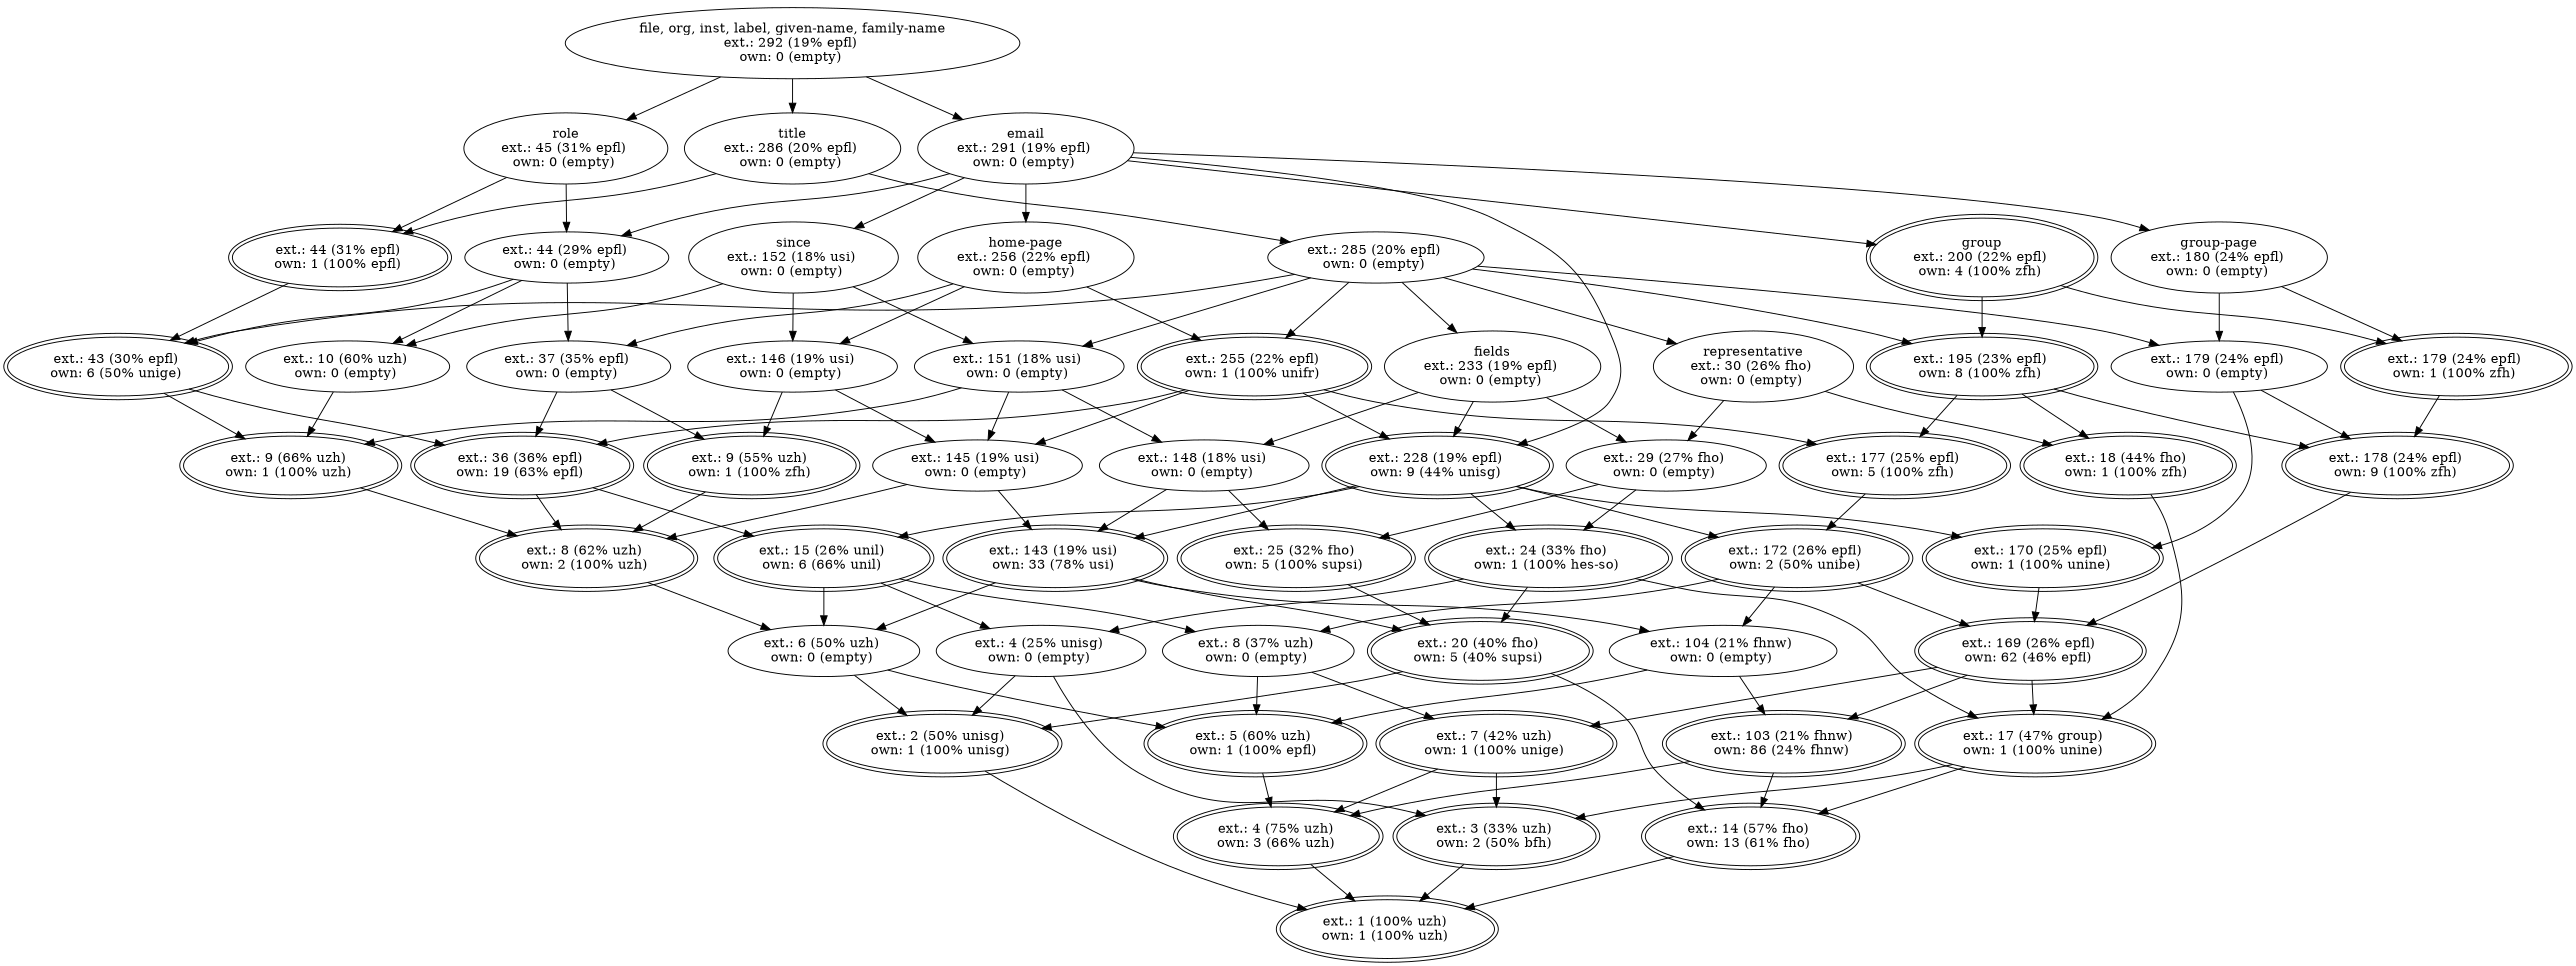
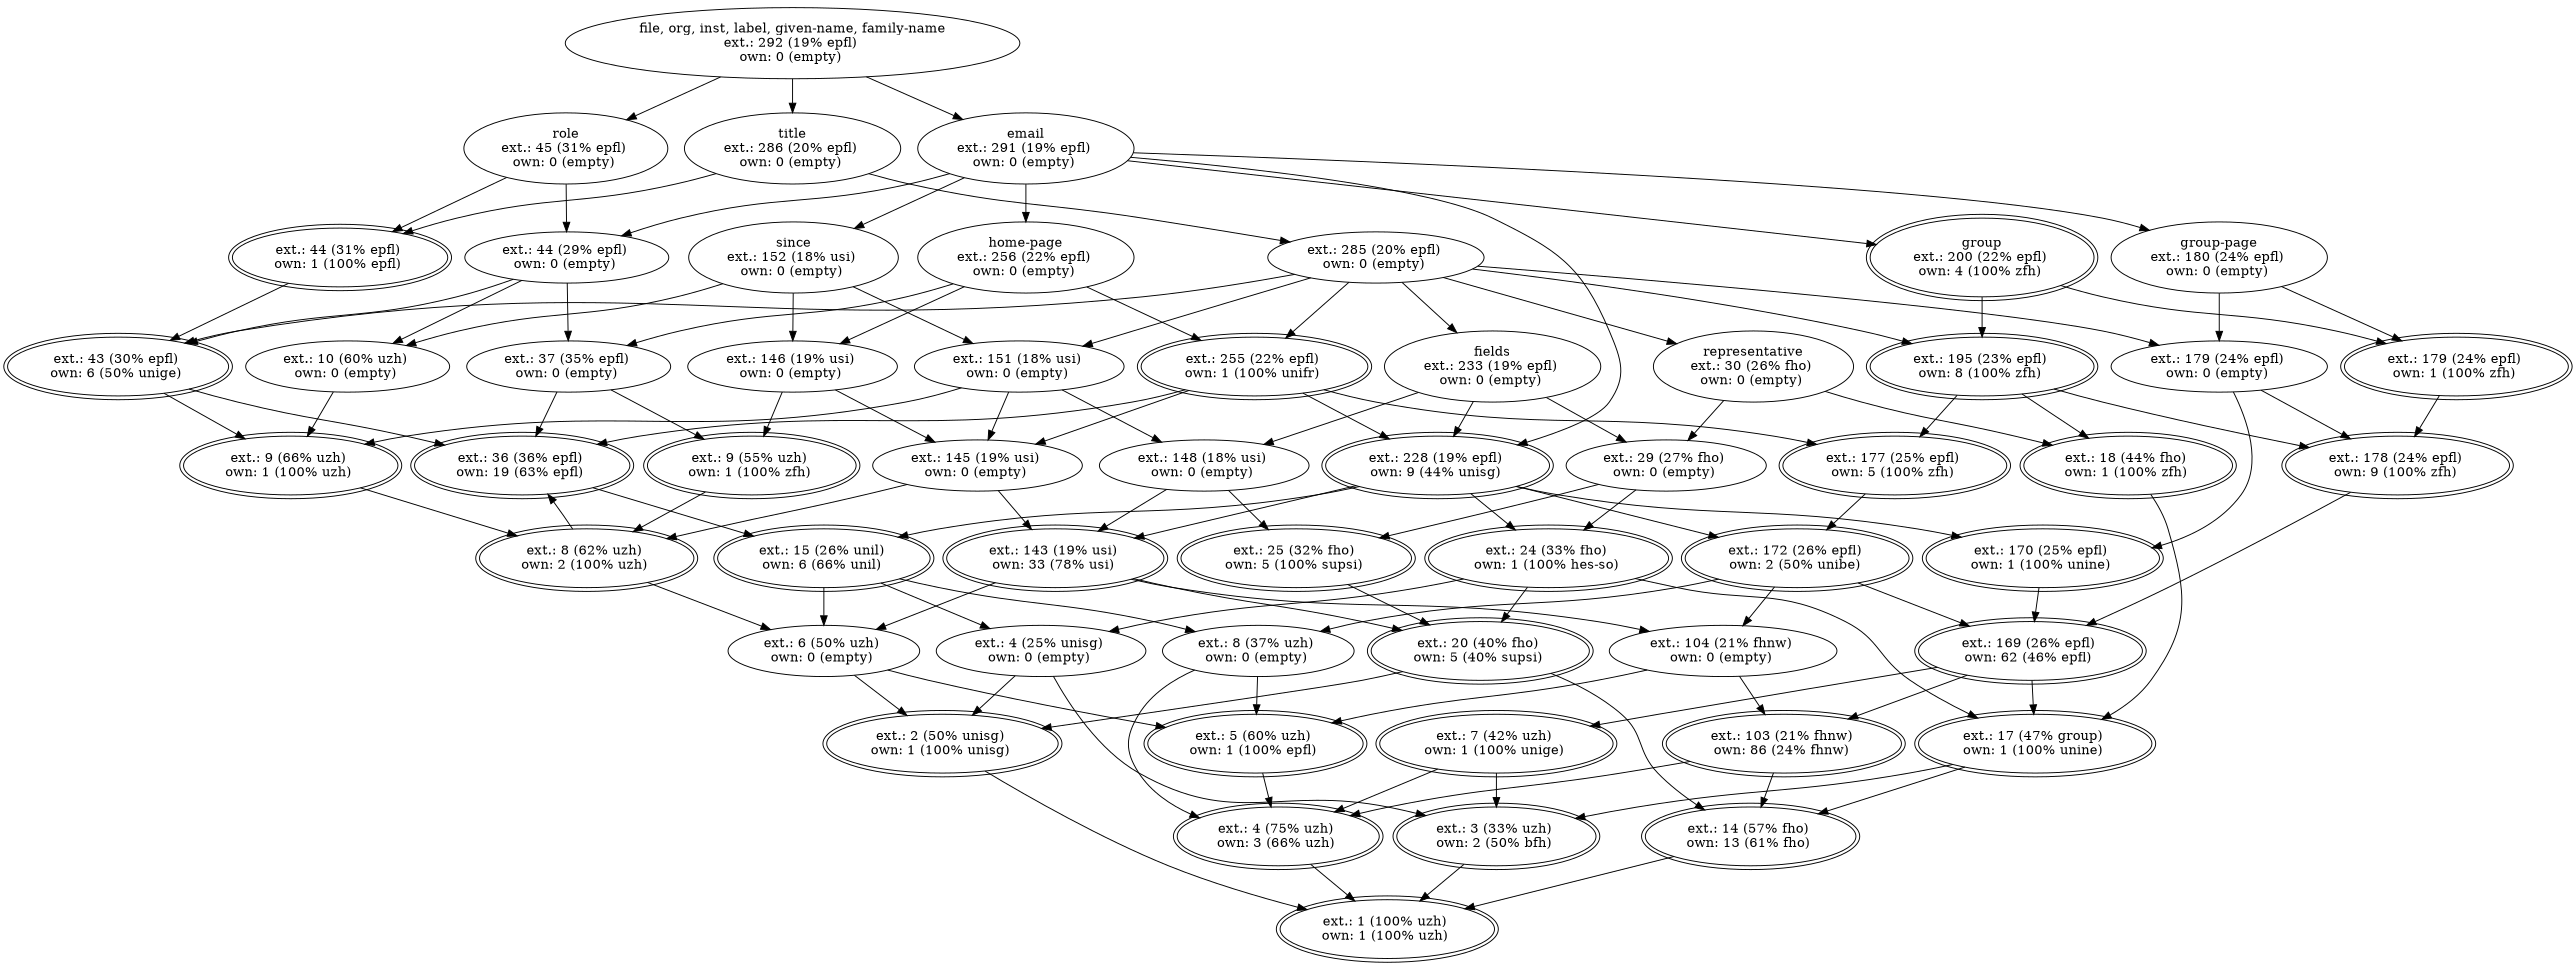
  digraph {
    node [peripheries=2]
    n1 [label="file, org, inst, label, given-name, family-name\next.: 292 (19% epfl) \nown: 0 (empty) " peripheries=""]
    n2 [label="title\next.: 286 (20% epfl) \nown: 0 (empty) " peripheries=""]
    n3 [label="role\next.: 45 (31% epfl) \nown: 0 (empty) " peripheries=""]
    n4 [label="email\next.: 291 (19% epfl) \nown: 0 (empty) " peripheries=""]
    n5 [label="ext.: 44 (31% epfl) \nown: 1 (100% epfl) "]
    n6 [label="ext.: 285 (20% epfl) \nown: 0 (empty) " peripheries=""]
    n7 [label="ext.: 44 (29% epfl) \nown: 0 (empty) " peripheries=""]
    n8 [label="ext.: 228 (19% epfl) \nown: 9 (44% unisg) "]
    n9 [label="home-page\next.: 256 (22% epfl) \nown: 0 (empty) " peripheries=""]
    n10 [label="since\next.: 152 (18% usi) \nown: 0 (empty) " peripheries=""]
    n11 [label="group\next.: 200 (22% epfl) \nown: 4 (100% zfh) "]
    n12 [label="group-page\next.: 180 (24% epfl) \nown: 0 (empty) " peripheries=""]
    n13 [label="ext.: 103 (21% fhnw) \nown: 86 (24% fhnw) "]
    n14 [label="ext.: 14 (57% fho) \nown: 13 (61% fho) "]
    n15 [label="ext.: 4 (75% uzh) \nown: 3 (66% uzh) "]
    n16 [label="ext.: 1 (100% uzh) \nown: 1 (100% uzh) "]
    n17 [label="ext.: 169 (26% epfl) \nown: 62 (46% epfl) "]
    n18 [label="ext.: 17 (47% group) \nown: 1 (100% unine) "]
    n19 [label="ext.: 7 (42% uzh) \nown: 1 (100% unige) "]
    n20 [label="ext.: 3 (33% uzh) \nown: 2 (50% bfh) "]
    n21 [label="ext.: 104 (21% fhnw) \nown: 0 (empty) " peripheries=""]
    n22 [label="ext.: 5 (60% uzh) \nown: 1 (100% epfl) "]
    n23 [label="ext.: 172 (26% epfl) \nown: 2 (50% unibe) "]
    n24 [label="ext.: 8 (37% uzh) \nown: 0 (empty) " peripheries=""]
    n25 [label="ext.: 255 (22% epfl) \nown: 1 (100% unifr) "]
    n26 [label="ext.: 36 (36% epfl) \nown: 19 (63% epfl) "]
    n27 [label="ext.: 145 (19% usi) \nown: 0 (empty) " peripheries=""]
    n28 [label="ext.: 177 (25% epfl) \nown: 5 (100% zfh) "]
    n29 [label="ext.: 15 (26% unil) \nown: 6 (66% unil) "]
    n30 [label="ext.: 8 (62% uzh) \nown: 2 (100% uzh) "]
    n31 [label="ext.: 143 (19% usi) \nown: 33 (78% usi) "]
    n32 [label="ext.: 24 (33% fho) \nown: 1 (100% hes-so) "]
    n33 [label="ext.: 170 (25% epfl) \nown: 1 (100% unine) "]
    n34 [label="ext.: 6 (50% uzh) \nown: 0 (empty) " peripheries=""]
    n35 [label="ext.: 4 (25% unisg) \nown: 0 (empty) " peripheries=""]
    n36 [label="ext.: 43 (30% epfl) \nown: 6 (50% unige) "]
    n37 [label="fields\next.: 233 (19% epfl) \nown: 0 (empty) " peripheries=""]
    n38 [label="ext.: 151 (18% usi) \nown: 0 (empty) " peripheries=""]
    n39 [label="ext.: 195 (23% epfl) \nown: 8 (100% zfh) "]
    n40 [label="ext.: 179 (24% epfl) \nown: 0 (empty) " peripheries=""]
    n41 [label="representative\next.: 30 (26% fho) \nown: 0 (empty) " peripheries=""]
    n42 [label="ext.: 9 (66% uzh) \nown: 1 (100% uzh) "]
    n43 [label="ext.: 20 (40% fho) \nown: 5 (40% supsi) "]
    n44 [label="ext.: 2 (50% unisg) \nown: 1 (100% unisg) "]
    n45 [label="ext.: 148 (18% usi) \nown: 0 (empty) " peripheries=""]
    n46 [label="ext.: 25 (32% fho) \nown: 5 (100% supsi) "]
    n47 [label="ext.: 29 (27% fho) \nown: 0 (empty) " peripheries=""]
    n48 [label="ext.: 178 (24% epfl) \nown: 9 (100% zfh) "]
    n49 [label="ext.: 18 (44% fho) \nown: 1 (100% zfh) "]
    n50 [label="ext.: 146 (19% usi) \nown: 0 (empty) " peripheries=""]
    n51 [label="ext.: 9 (55% uzh) \nown: 1 (100% zfh) "]
    n52 [label="ext.: 37 (35% epfl) \nown: 0 (empty) " peripheries=""]
    n53 [label="ext.: 10 (60% uzh) \nown: 0 (empty) " peripheries=""]
    n54 [label="ext.: 179 (24% epfl) \nown: 1 (100% zfh) "]
    n1 -> n2
    n1 -> n3
    n1 -> n4
    n2 -> n5
    n2 -> n6
    n3 -> n5
    n3 -> n7
    n4 -> n7
    n4 -> n8
    n4 -> n9
    n4 -> n10
    n4 -> n11
    n4 -> n12
    n5 -> n36
    n6 -> n25
    n6 -> n36
    n6 -> n37
    n6 -> n38
    n6 -> n39
    n6 -> n40
    n6 -> n41
    n7 -> n36
    n7 -> n52
    n7 -> n53
    n8 -> n23
    n8 -> n29
    n8 -> n31
    n8 -> n32
    n8 -> n33
    n9 -> n25
    n9 -> n50
    n9 -> n52
    n10 -> n38
    n10 -> n50
    n10 -> n53
    n11 -> n39
    n11 -> n54
    n12 -> n40
    n12 -> n54
    n13 -> n14
    n13 -> n15
    n14 -> n16
    n15 -> n16
    n17 -> n13
    n17 -> n18
    n17 -> n19
    n18 -> n14
    n18 -> n20
    n19 -> n15
    n19 -> n20
    n20 -> n16
    n21 -> n13
    n21 -> n22
    n22 -> n15
    n23 -> n17
    n23 -> n21
    n23 -> n24
-   n24 -> n19
+   n24 -> n15
    n24 -> n22
    n25 -> n8
    n25 -> n26
    n25 -> n27
    n25 -> n28
    n26 -> n29
-   n26 -> n30
+   n30 -> n26
    n27 -> n30
    n27 -> n31
    n28 -> n23
    n29 -> n24
    n29 -> n34
    n29 -> n35
    n30 -> n34
    n31 -> n21
    n31 -> n34
    n31 -> n43
    n32 -> n18
    n32 -> n35
    n32 -> n43
    n33 -> n17
    n34 -> n22
    n34 -> n44
    n35 -> n20
    n35 -> n44
    n36 -> n26
    n36 -> n42
    n37 -> n8
    n37 -> n45
    n37 -> n47
    n38 -> n27
    n38 -> n42
    n38 -> n45
    n39 -> n28
    n39 -> n48
    n39 -> n49
    n40 -> n33
    n40 -> n48
    n41 -> n47
    n41 -> n49
    n42 -> n30
    n43 -> n14
    n43 -> n44
    n44 -> n16
    n45 -> n31
    n45 -> n46
    n46 -> n43
    n47 -> n32
    n47 -> n46
    n48 -> n17
    n49 -> n18
    n50 -> n27
    n50 -> n51
    n51 -> n30
    n52 -> n26
    n52 -> n51
    n53 -> n42
    n54 -> n48
  }
